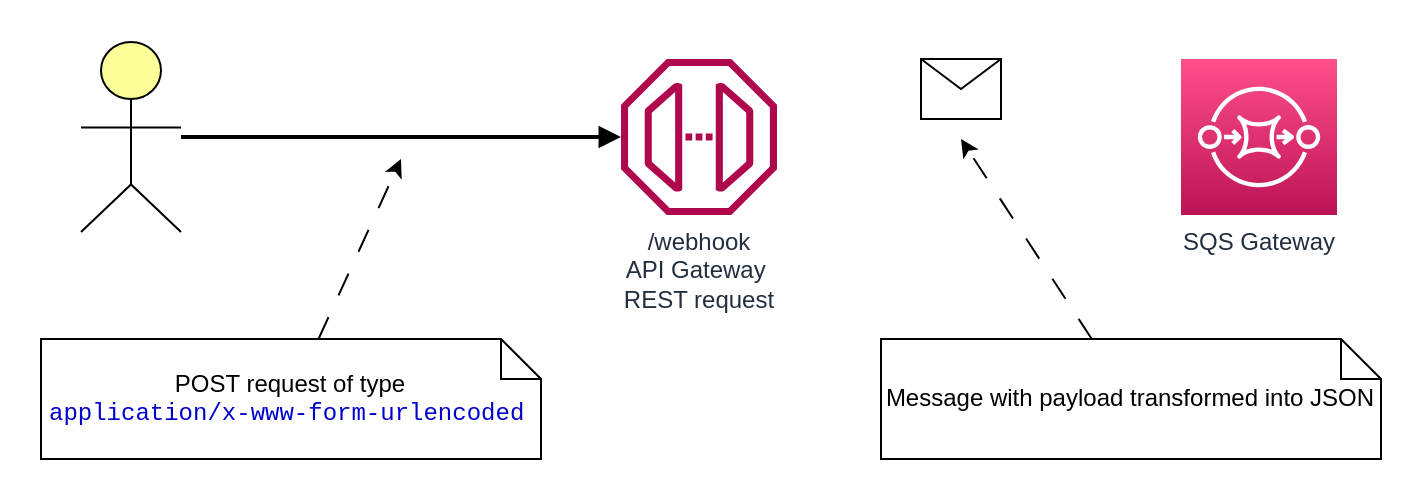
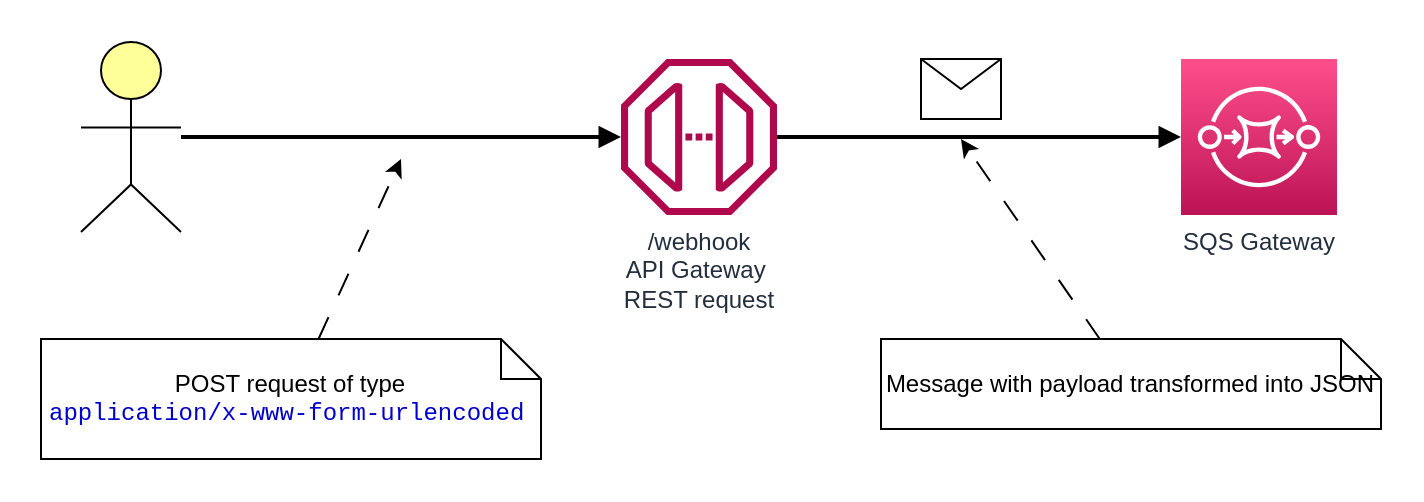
  <mxCell id="0" />
  <mxCell id="1" parent="0" />
+ <mxCell id="2" style="edgeStyle=none;html=1;strokeWidth=2;endArrow=block;endFill=1;" edge="1" parent="1" source="3" target="4"><mxGeometry relative="1" as="geometry" /></mxCell>
  <mxCell id="3" value="/webhook&lt;br&gt;API Gateway&amp;nbsp;&lt;br&gt;REST request" style="sketch=0;outlineConnect=0;fontColor=#232F3E;gradientColor=none;fillColor=#B0084D;strokeColor=none;dashed=0;verticalLabelPosition=bottom;verticalAlign=top;align=center;html=1;fontSize=12;fontStyle=0;aspect=fixed;pointerEvents=1;shape=mxgraph.aws4.endpoint;" vertex="1" parent="1"><mxGeometry x="310" y="29" width="78" height="78" as="geometry" /></mxCell>
  <mxCell id="4" value="SQS Gateway" style="sketch=0;points=[[0,0,0],[0.25,0,0],[0.5,0,0],[0.75,0,0],[1,0,0],[0,1,0],[0.25,1,0],[0.5,1,0],[0.75,1,0],[1,1,0],[0,0.25,0],[0,0.5,0],[0,0.75,0],[1,0.25,0],[1,0.5,0],[1,0.75,0]];outlineConnect=0;fontColor=#232F3E;gradientColor=#FF4F8B;gradientDirection=north;fillColor=#BC1356;strokeColor=#ffffff;dashed=0;verticalLabelPosition=bottom;verticalAlign=top;align=center;html=1;fontSize=12;fontStyle=0;aspect=fixed;shape=mxgraph.aws4.resourceIcon;resIcon=mxgraph.aws4.sqs;" vertex="1" parent="1"><mxGeometry x="590" y="29" width="78" height="78" as="geometry" /></mxCell>
  <mxCell id="5" style="edgeStyle=none;html=1;dashed=1;dashPattern=12 12;" edge="1" parent="1" source="6"><mxGeometry relative="1" as="geometry"><mxPoint x="480" y="69" as="targetPoint" /></mxGeometry></mxCell>
- <mxCell id="6" value="Message with payload transformed into JSON" style="shape=note;size=20;whiteSpace=wrap;html=1;" vertex="1" parent="1"><mxGeometry x="440" y="169" width="250" height="60" as="geometry" /></mxCell>
+ <mxCell id="6" value="Message with payload transformed into JSON" style="shape=note;size=20;whiteSpace=wrap;html=1;" vertex="1" parent="1"><mxGeometry x="440" y="169" width="250" height="45" as="geometry" /></mxCell>
  <mxCell id="7" value="" style="shape=message;html=1;html=1;outlineConnect=0;labelPosition=center;verticalLabelPosition=bottom;align=center;verticalAlign=top;" vertex="1" parent="1"><mxGeometry x="460" y="29" width="40" height="30" as="geometry" /></mxCell>
  <mxCell id="8" style="edgeStyle=none;html=1;strokeWidth=2;endArrow=block;endFill=1;" edge="1" parent="1" source="9" target="3"><mxGeometry relative="1" as="geometry" /></mxCell>
  <mxCell id="9" value="" style="html=1;outlineConnect=0;whiteSpace=wrap;fillColor=#ffff99;verticalLabelPosition=bottom;verticalAlign=top;align=center;shape=mxgraph.archimate3.actor;" vertex="1" parent="1"><mxGeometry x="40" y="20.5" width="50" height="95" as="geometry" /></mxCell>
  <mxCell id="10" style="edgeStyle=none;html=1;dashed=1;dashPattern=12 12;" edge="1" parent="1" source="11"><mxGeometry relative="1" as="geometry"><mxPoint x="200" y="79" as="targetPoint" /></mxGeometry></mxCell>
  <mxCell id="11" value="POST request of type&lt;br&gt;&lt;font color=&quot;#0000cc&quot;&gt;&lt;span style=&quot;font-family: ui-monospace, SFMono-Regular, &amp;quot;SF Mono&amp;quot;, Menlo, Consolas, &amp;quot;Liberation Mono&amp;quot;, monospace; text-align: start; background-color: rgb(255, 255, 255);&quot;&gt;application/x-www-form-urlencoded&lt;/span&gt;&amp;nbsp;&lt;/font&gt;" style="shape=note;size=20;whiteSpace=wrap;html=1;" vertex="1" parent="1"><mxGeometry x="20" y="169" width="250" height="60" as="geometry" /></mxCell>
